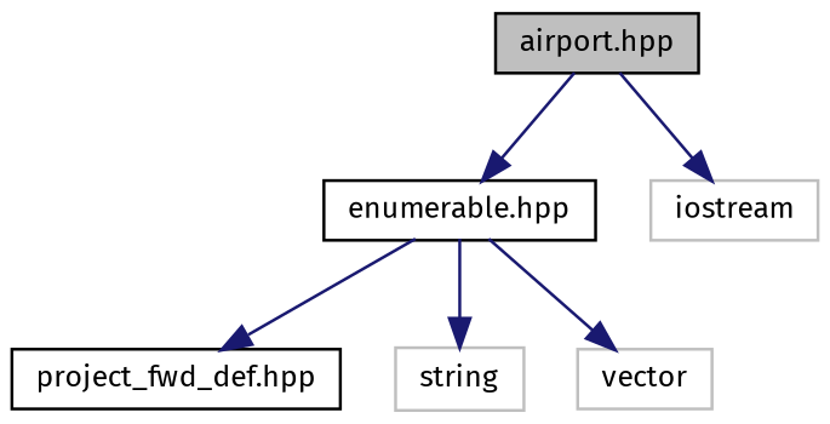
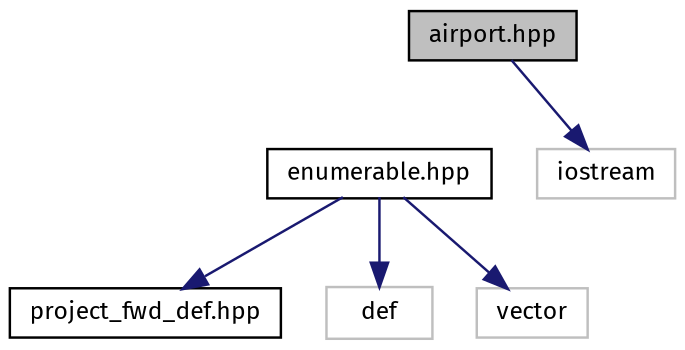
  digraph {
    fontname="Fira Sans"
    node [color=black fontname="Fira Sans" fontsize=10 shape=record]
    edge [color=midnightblue fontname="Fira Sans" fontsize=10 labelfontname=Helvetica labelfontsize=10 style=solid]
    n1 [fillcolor=grey75 fontcolor=black height=0.2 label="airport.hpp" style=filled width=0.4]
    n2 [height=0.2 label="enumerable.hpp" width=0.4]
    n3 [color=grey75 height=0.2 label=iostream width=0.4]
    n4 [height=0.2 label="project_fwd_def.hpp" width=0.4]
-   n5 [color=grey75 height=0.2 label=string width=0.4]
+   n5 [color=grey75 height=0.2 label=def width=0.4]
    n6 [color=grey75 height=0.2 label=vector width=0.4]
-   n1 -> n2
    n1 -> n3
    n2 -> n4
    n2 -> n5
    n2 -> n6
  }
